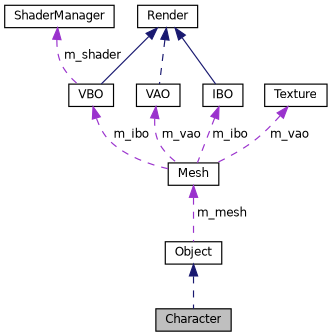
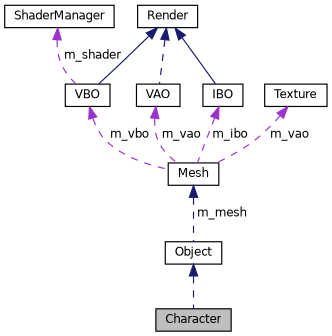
  digraph {
    node [color=black fillcolor=white fontname=Helvetica fontsize=10 shape=record style=filled]
    edge [color=darkorchid3 dir=back fontname=Helvetica fontsize=10 labelfontname=Helvetica labelfontsize=10 style=dashed]
    n1 [fillcolor=grey75 fontcolor=black height=0.2 label=Character width=0.4]
    n2 [height=0.2 label=Object width=0.4]
    n3 [height=0.2 label=Mesh width=0.4]
    n4 [height=0.2 label=IBO width=0.4]
    n5 [height=0.2 label=Render width=0.4]
    n6 [height=0.2 label=VBO width=0.4]
    n7 [height=0.2 label=VAO width=0.4]
    n8 [height=0.2 label=ShaderManager width=0.4]
    n9 [height=0.2 label=Texture width=0.4]
    n2 -> n1 [color=midnightblue]
-   n3 -> n2 [label=" m_mesh"]
+   n3 -> n2 [color=midnightblue label=" m_mesh"]
    n4 -> n3 [label=" m_ibo"]
    n5 -> n4 [color=midnightblue style=solid]
    n5 -> n6 [color=midnightblue style=solid]
    n5 -> n7 [color=midnightblue]
-   n6 -> n3 [label=" m_ibo"]
+   n6 -> n3 [label=" m_vbo"]
    n7 -> n3 [label=" m_vao"]
    n8 -> n6 [label=" m_shader"]
    n9 -> n3 [label=" m_vao"]
  }
